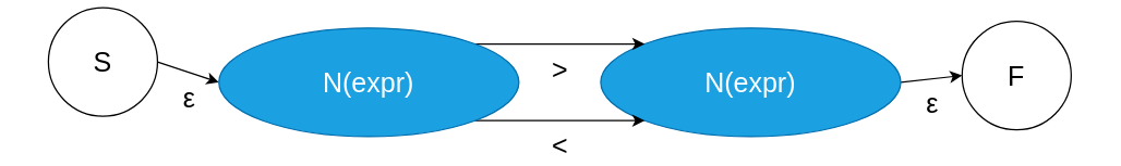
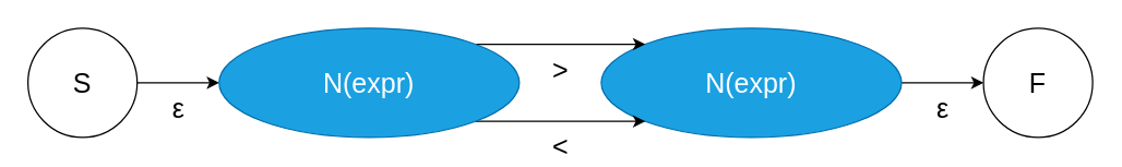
  <mxCell id="0" />
  <mxCell id="1" parent="0" />
  <mxCell id="2" value="ε" style="edgeStyle=none;rounded=0;orthogonalLoop=1;jettySize=auto;html=1;exitX=1;exitY=0.5;exitDx=0;exitDy=0;entryX=0;entryY=0.5;entryDx=0;entryDy=0;fontSize=20;labelPosition=center;verticalLabelPosition=bottom;align=center;verticalAlign=top;" edge="1" parent="1" source="3" target="9"><mxGeometry relative="1" as="geometry" /></mxCell>
- <mxCell id="3" value="S" style="ellipse;whiteSpace=wrap;html=1;aspect=fixed;fontSize=20;" parent="1" vertex="1"><mxGeometry x="35" y="5" width="80" height="80" as="geometry" /></mxCell>
- <mxCell id="4" value="F" style="ellipse;whiteSpace=wrap;html=1;aspect=fixed;fontSize=20;strokeColor=#000000;perimeterSpacing=0;" parent="1" vertex="1"><mxGeometry x="705" y="15" width="80" height="80" as="geometry" /></mxCell>
+ <mxCell id="3" value="S" style="ellipse;whiteSpace=wrap;html=1;aspect=fixed;fontSize=20;" parent="1" vertex="1"><mxGeometry x="20" y="20" width="80" height="80" as="geometry" /></mxCell>
+ <mxCell id="4" value="F" style="ellipse;whiteSpace=wrap;html=1;aspect=fixed;fontSize=20;strokeColor=#000000;perimeterSpacing=0;" parent="1" vertex="1"><mxGeometry x="720" y="20" width="80" height="80" as="geometry" /></mxCell>
  <mxCell id="5" value="ε" style="edgeStyle=none;rounded=0;orthogonalLoop=1;jettySize=auto;html=1;exitX=1;exitY=0.5;exitDx=0;exitDy=0;fontSize=20;entryX=0;entryY=0.5;entryDx=0;entryDy=0;labelPosition=center;verticalLabelPosition=bottom;align=center;verticalAlign=top;" edge="1" parent="1" source="6" target="4"><mxGeometry relative="1" as="geometry" /></mxCell>
  <mxCell id="6" value="N(expr)" style="ellipse;whiteSpace=wrap;html=1;fontSize=20;fillColor=#1ba1e2;strokeColor=#006EAF;fontColor=#ffffff;" vertex="1" parent="1"><mxGeometry x="440" y="20" width="220" height="80" as="geometry" /></mxCell>
  <mxCell id="7" value="&amp;gt;" style="edgeStyle=orthogonalEdgeStyle;rounded=0;orthogonalLoop=1;jettySize=auto;html=1;exitX=1;exitY=0;exitDx=0;exitDy=0;entryX=0;entryY=0;entryDx=0;entryDy=0;fontSize=20;labelPosition=center;verticalLabelPosition=bottom;align=center;verticalAlign=top;" edge="1" parent="1" source="9" target="6"><mxGeometry relative="1" as="geometry" /></mxCell>
  <mxCell id="8" value="&amp;lt;" style="edgeStyle=orthogonalEdgeStyle;rounded=0;orthogonalLoop=1;jettySize=auto;html=1;exitX=1;exitY=1;exitDx=0;exitDy=0;entryX=0;entryY=1;entryDx=0;entryDy=0;fontSize=20;labelPosition=center;verticalLabelPosition=bottom;align=center;verticalAlign=top;" edge="1" parent="1" source="9" target="6"><mxGeometry relative="1" as="geometry" /></mxCell>
  <mxCell id="9" value="N(expr)" style="ellipse;whiteSpace=wrap;html=1;fontSize=20;fillColor=#1ba1e2;strokeColor=#006EAF;fontColor=#ffffff;" vertex="1" parent="1"><mxGeometry x="160" y="20" width="220" height="80" as="geometry" /></mxCell>
